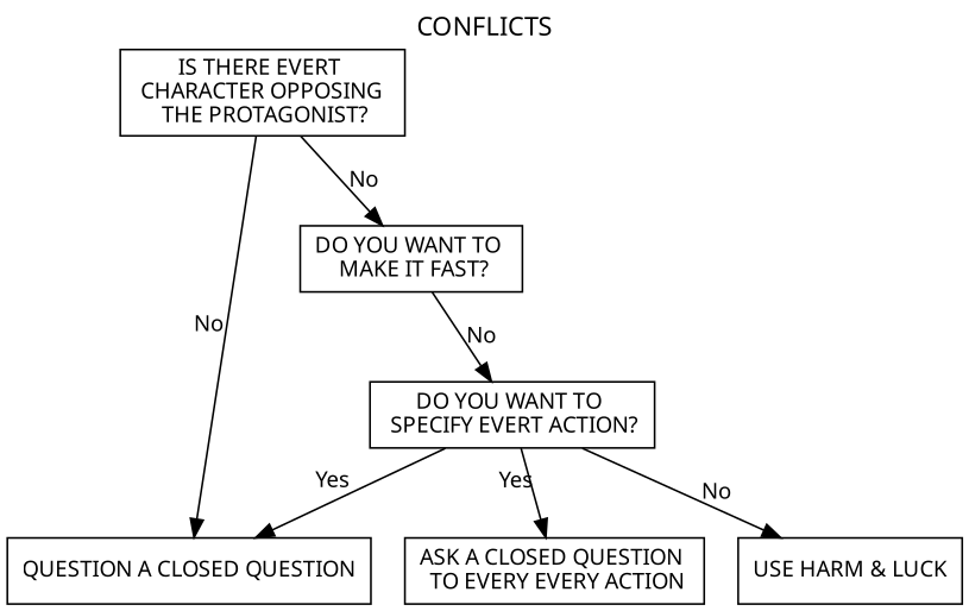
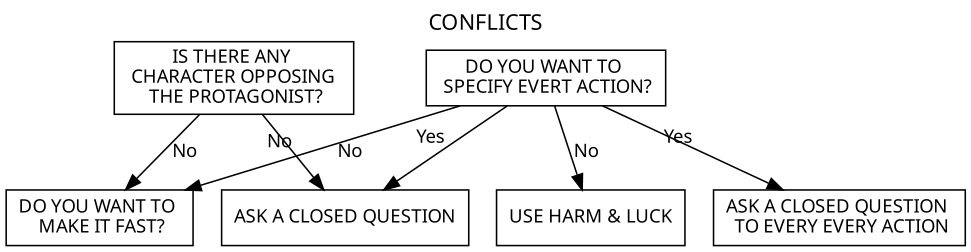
  digraph {
    bgcolor=white
    fontname="Permanent Marker"
    label=CONFLICTS
    labelloc=t
    node [fontname="Permanent Marker" fontsize=12 shape=rect]
    edge [fontname="Permanent Marker" fontsize=12]
-   n1 [label="IS THERE EVERT \n CHARACTER OPPOSING \n THE PROTAGONIST?"]
-   n2 [label="QUESTION A CLOSED QUESTION"]
+   n1 [label="IS THERE ANY \n CHARACTER OPPOSING \n THE PROTAGONIST?"]
+   n2 [label="ASK A CLOSED QUESTION"]
    n3 [label="DO YOU WANT TO \n MAKE IT FAST?"]
    n4 [label="DO YOU WANT TO \n SPECIFY EVERT ACTION?"]
    n5 [label="ASK A CLOSED QUESTION \n TO EVERY EVERY ACTION"]
    n6 [label="USE HARM & LUCK"]
    n1 -> n2 [xlabel=No]
    n1 -> n3 [label=No]
-   n3 -> n4 [label=No]
+   n4 -> n3 [label=No]
    n4 -> n2 [xlabel=Yes]
    n4 -> n5 [xlabel=Yes]
    n4 -> n6 [label=No]
  }
